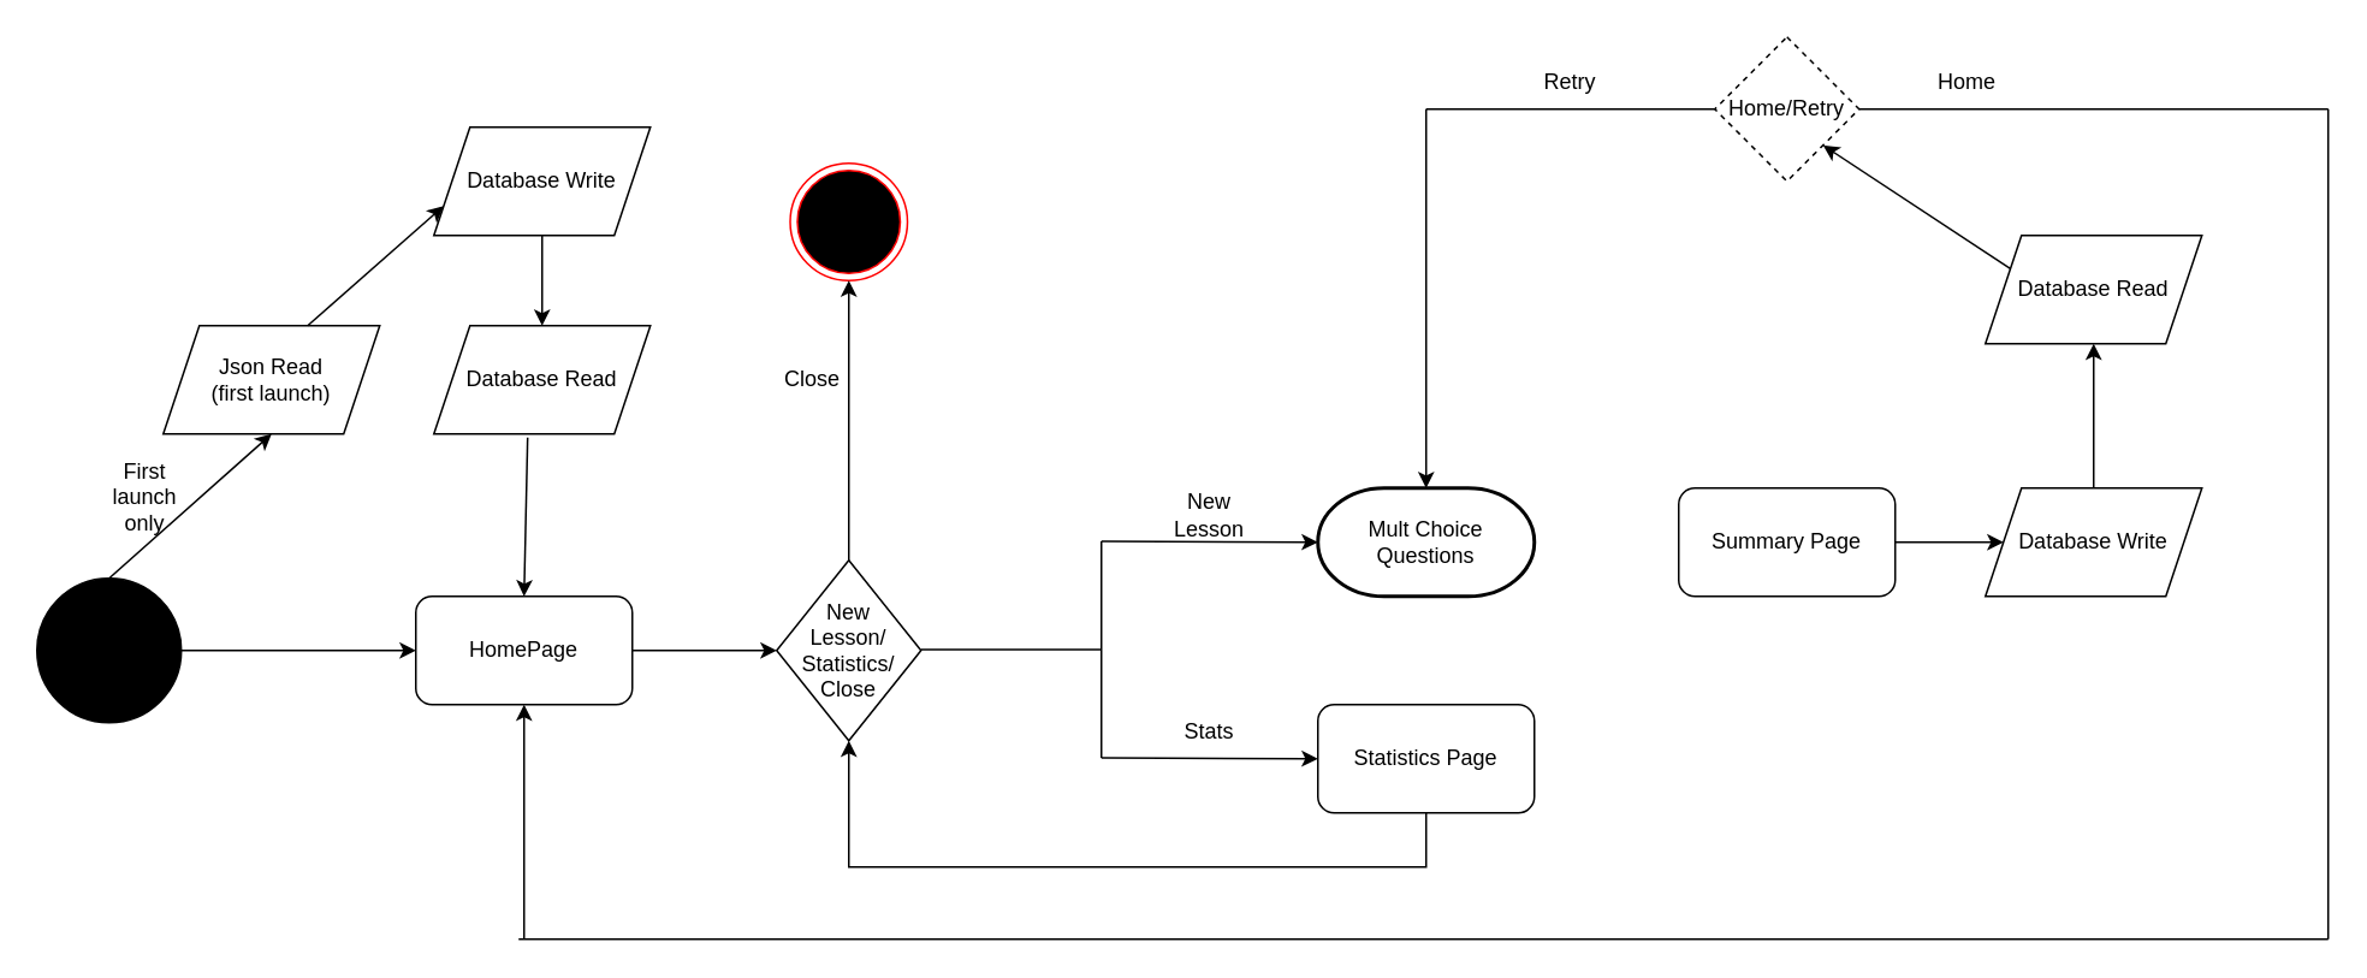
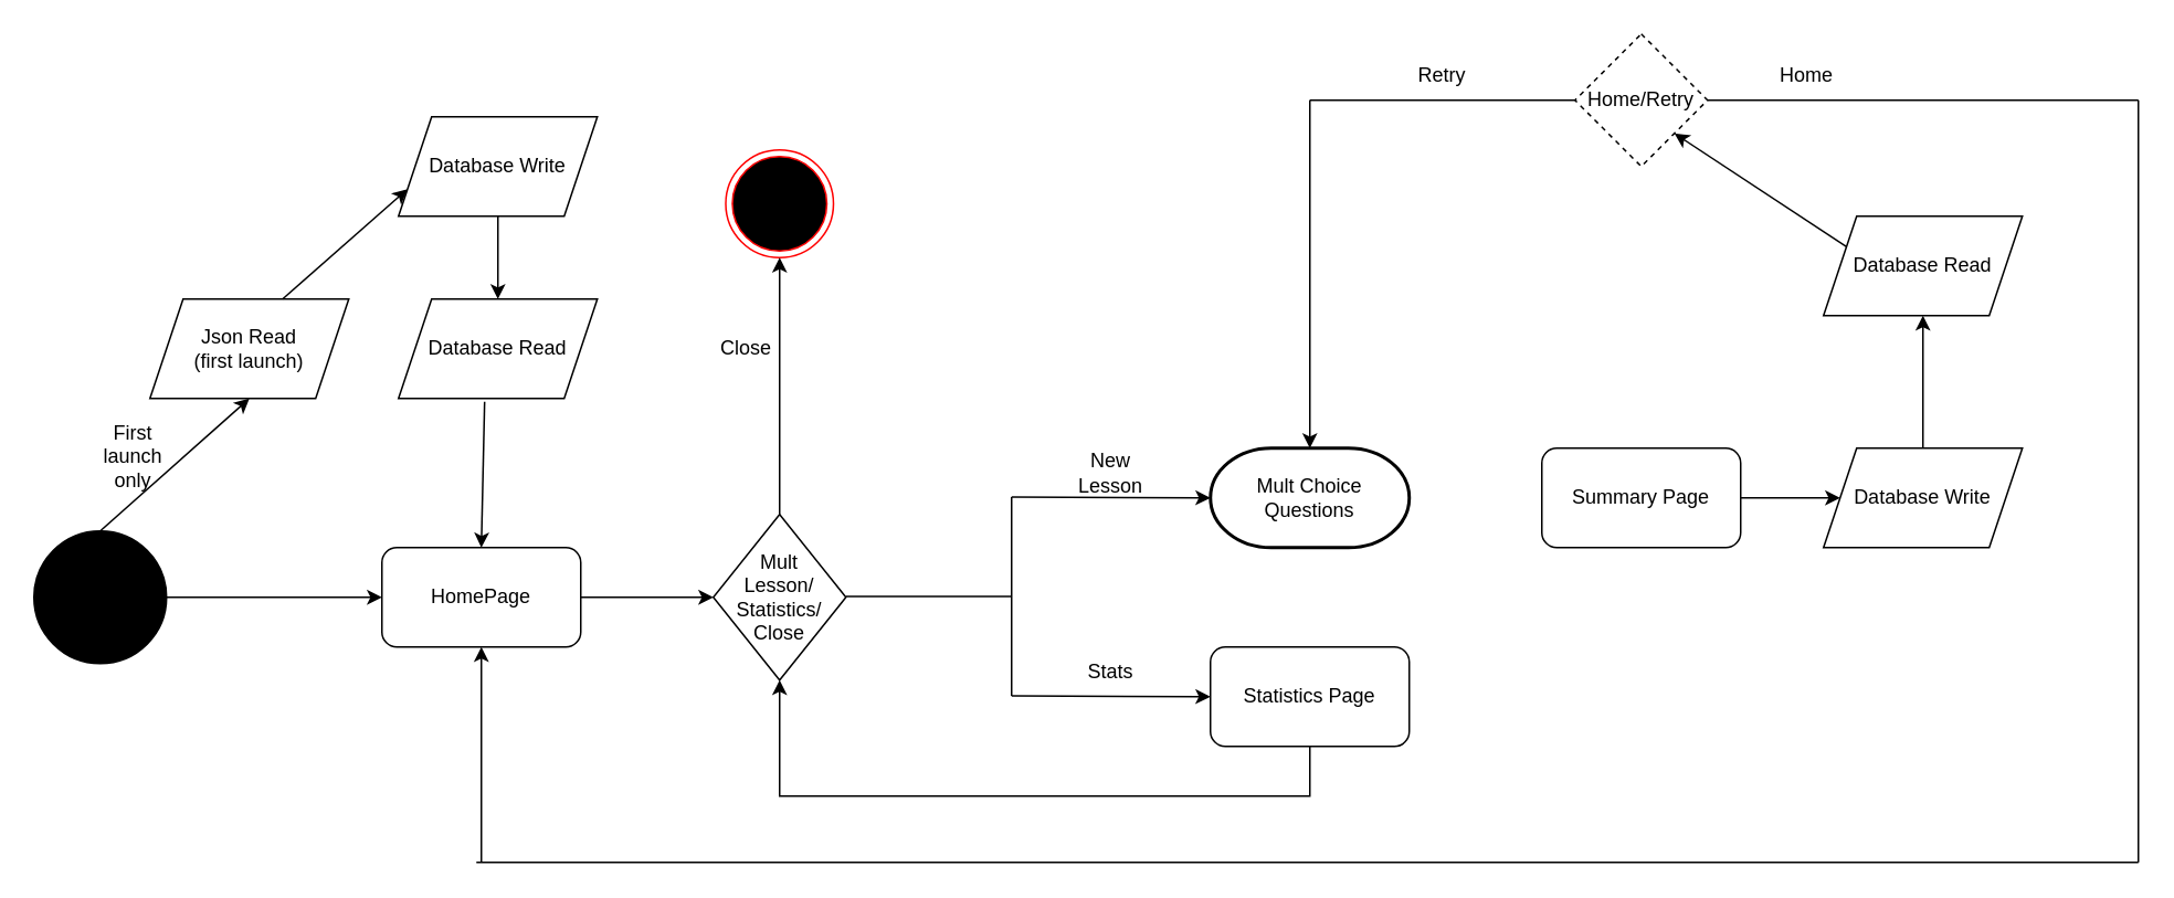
  <mxCell id="0" />
  <mxCell id="1" parent="0" />
  <mxCell id="2" value="" style="ellipse;whiteSpace=wrap;html=1;aspect=fixed;fillColor=#000000;" vertex="1" parent="1"><mxGeometry x="20" y="320" width="80" height="80" as="geometry" /></mxCell>
  <mxCell id="3" style="edgeStyle=orthogonalEdgeStyle;rounded=0;orthogonalLoop=1;jettySize=auto;html=1;entryX=0;entryY=0.5;entryDx=0;entryDy=0;" edge="1" parent="1" source="4" target="12"><mxGeometry relative="1" as="geometry" /></mxCell>
  <mxCell id="4" value="HomePage" style="rounded=1;whiteSpace=wrap;html=1;fillColor=#FFFFFF;" vertex="1" parent="1"><mxGeometry x="230" y="330" width="120" height="60" as="geometry" /></mxCell>
  <mxCell id="5" value="Json Read&lt;br&gt;(first launch)" style="shape=parallelogram;perimeter=parallelogramPerimeter;whiteSpace=wrap;html=1;fixedSize=1;fillColor=#FFFFFF;" vertex="1" parent="1"><mxGeometry x="90" y="180" width="120" height="60" as="geometry" /></mxCell>
  <mxCell id="6" value="Database Read" style="shape=parallelogram;perimeter=parallelogramPerimeter;whiteSpace=wrap;html=1;fixedSize=1;fillColor=#FFFFFF;" vertex="1" parent="1"><mxGeometry x="240" y="180" width="120" height="60" as="geometry" /></mxCell>
  <mxCell id="7" value="" style="endArrow=classic;html=1;rounded=0;exitX=0.433;exitY=1.033;exitDx=0;exitDy=0;exitPerimeter=0;entryX=0.5;entryY=0;entryDx=0;entryDy=0;" edge="1" parent="1" source="6" target="4"><mxGeometry width="50" height="50" relative="1" as="geometry"><mxPoint x="420" y="410" as="sourcePoint" /><mxPoint x="470" as="targetPoint" y="360" /></mxGeometry></mxCell>
  <mxCell id="8" style="edgeStyle=orthogonalEdgeStyle;rounded=0;orthogonalLoop=1;jettySize=auto;html=1;entryX=0.5;entryY=0;entryDx=0;entryDy=0;" edge="1" parent="1" source="9" target="6"><mxGeometry relative="1" as="geometry" /></mxCell>
  <mxCell id="9" value="Database Write" style="shape=parallelogram;perimeter=parallelogramPerimeter;whiteSpace=wrap;html=1;fixedSize=1;fillColor=#FFFFFF;" vertex="1" parent="1"><mxGeometry x="240" y="70" width="120" height="60" as="geometry" /></mxCell>
  <mxCell id="10" value="" style="endArrow=classic;html=1;rounded=0;exitX=0.667;exitY=0;exitDx=0;exitDy=0;exitPerimeter=0;entryX=0;entryY=0.75;entryDx=0;entryDy=0;" edge="1" parent="1" source="5" target="9"><mxGeometry width="50" height="50" relative="1" as="geometry"><mxPoint x="420" y="410" as="sourcePoint" /><mxPoint x="470" as="targetPoint" y="360" /></mxGeometry></mxCell>
  <mxCell id="11" value="" style="endArrow=classic;html=1;rounded=0;exitX=1;exitY=0.5;exitDx=0;exitDy=0;entryX=0;entryY=0.5;entryDx=0;entryDy=0;" edge="1" parent="1" source="2" target="4"><mxGeometry width="50" height="50" relative="1" as="geometry"><mxPoint x="420" y="420" as="sourcePoint" /><mxPoint x="220" as="targetPoint" y="360" /></mxGeometry></mxCell>
- <mxCell id="12" value="New&lt;br&gt;Lesson/&lt;br&gt;Statistics/&lt;br&gt;Close" style="rhombus;whiteSpace=wrap;html=1;fillColor=#FFFFFF;" vertex="1" parent="1"><mxGeometry x="430" y="310" width="80" height="100" as="geometry" /></mxCell>
+ <mxCell id="12" value="Mult&lt;br&gt;Lesson/&lt;br&gt;Statistics/&lt;br&gt;Close" style="rhombus;whiteSpace=wrap;html=1;fillColor=#FFFFFF;" vertex="1" parent="1"><mxGeometry x="430" y="310" width="80" height="100" as="geometry" /></mxCell>
  <mxCell id="13" value="" style="endArrow=none;html=1;rounded=0;exitX=1;exitY=0.5;exitDx=0;exitDy=0;" edge="1" parent="1"><mxGeometry width="50" height="50" relative="1" as="geometry"><mxPoint x="510" y="359.5" as="sourcePoint" /><mxPoint x="610" y="359.5" as="targetPoint" /></mxGeometry></mxCell>
  <mxCell id="14" value="" style="endArrow=none;html=1;rounded=0;" edge="1" parent="1"><mxGeometry width="50" height="50" relative="1" as="geometry"><mxPoint x="610" y="419.5" as="sourcePoint" /><mxPoint x="610" y="299.5" as="targetPoint" /></mxGeometry></mxCell>
  <mxCell id="15" value="" style="endArrow=classic;html=1;rounded=0;entryX=0;entryY=0.5;entryDx=0;entryDy=0;" edge="1" parent="1" target="24"><mxGeometry width="50" height="50" relative="1" as="geometry"><mxPoint x="610" y="419.5" as="sourcePoint" /><mxPoint x="690" y="419.5" as="targetPoint" /></mxGeometry></mxCell>
  <mxCell id="16" value="" style="endArrow=classic;html=1;rounded=0;entryX=0;entryY=0.5;entryDx=0;entryDy=0;entryPerimeter=0;" edge="1" parent="1" target="17"><mxGeometry width="50" height="50" relative="1" as="geometry"><mxPoint x="610" y="299.5" as="sourcePoint" /><mxPoint x="690" y="299.5" as="targetPoint" /></mxGeometry></mxCell>
  <mxCell id="17" value="&lt;span style=&quot;&quot;&gt;Mult Choice Questions&lt;/span&gt;" style="strokeWidth=2;html=1;shape=mxgraph.flowchart.terminator;whiteSpace=wrap;fillColor=#FFFFFF;" vertex="1" parent="1"><mxGeometry x="730" y="270" width="120" height="60" as="geometry" /></mxCell>
  <mxCell id="18" value="Summary Page" style="rounded=1;whiteSpace=wrap;html=1;fillColor=#FFFFFF;" vertex="1" parent="1"><mxGeometry x="930" y="270" width="120" height="60" as="geometry" /></mxCell>
  <mxCell id="19" value="Home/Retry" style="rhombus;whiteSpace=wrap;html=1;fillColor=#FFFFFF;dashed=1;" vertex="1" parent="1"><mxGeometry x="950" y="20" width="80" height="80" as="geometry" /></mxCell>
  <mxCell id="20" value="" style="endArrow=classic;html=1;rounded=0;entryX=0;entryY=0.5;entryDx=0;entryDy=0;exitX=1;exitY=0.5;exitDx=0;exitDy=0;" edge="1" parent="1" source="18" target="35"><mxGeometry width="50" height="50" relative="1" as="geometry"><mxPoint x="990" y="270" as="sourcePoint" /><mxPoint x="1040" y="220" as="targetPoint" /></mxGeometry></mxCell>
  <mxCell id="21" value="" style="endArrow=classic;html=1;rounded=0;entryX=0.5;entryY=0;entryDx=0;entryDy=0;entryPerimeter=0;" edge="1" parent="1" target="17"><mxGeometry width="50" height="50" relative="1" as="geometry"><mxPoint x="790" y="60" as="sourcePoint" /><mxPoint x="650" as="targetPoint" y="360" /></mxGeometry></mxCell>
  <mxCell id="22" value="Retry" style="text;html=1;strokeColor=none;fillColor=none;align=center;verticalAlign=middle;whiteSpace=wrap;rounded=0;" vertex="1" parent="1"><mxGeometry x="840" y="30" width="60" height="30" as="geometry" /></mxCell>
  <mxCell id="23" value="Home" style="text;html=1;strokeColor=none;fillColor=none;align=center;verticalAlign=middle;whiteSpace=wrap;rounded=0;" vertex="1" parent="1"><mxGeometry x="1060" y="30" width="60" height="30" as="geometry" /></mxCell>
  <mxCell id="24" value="Statistics Page" style="rounded=1;whiteSpace=wrap;html=1;fillColor=#FFFFFF;" vertex="1" parent="1"><mxGeometry x="730" y="390" width="120" height="60" as="geometry" /></mxCell>
  <mxCell id="25" value="" style="endArrow=none;html=1;rounded=0;entryX=0;entryY=0.5;entryDx=0;entryDy=0;" edge="1" parent="1" target="19"><mxGeometry width="50" height="50" relative="1" as="geometry"><mxPoint x="790" y="60" as="sourcePoint" /><mxPoint x="650" y="450" as="targetPoint" /></mxGeometry></mxCell>
  <mxCell id="26" value="" style="endArrow=none;html=1;rounded=0;exitX=1;exitY=0.5;exitDx=0;exitDy=0;" edge="1" parent="1" source="19"><mxGeometry width="50" height="50" relative="1" as="geometry"><mxPoint x="1030" y="160" as="sourcePoint" /><mxPoint x="1290" y="60" as="targetPoint" /></mxGeometry></mxCell>
  <mxCell id="27" value="" style="endArrow=none;html=1;rounded=0;" edge="1" parent="1"><mxGeometry width="50" height="50" relative="1" as="geometry"><mxPoint x="1290" y="60" as="sourcePoint" /><mxPoint x="1290" y="520" as="targetPoint" /></mxGeometry></mxCell>
  <mxCell id="28" value="" style="endArrow=none;html=1;rounded=0;" edge="1" parent="1"><mxGeometry width="50" height="50" relative="1" as="geometry"><mxPoint x="287" y="520" as="sourcePoint" /><mxPoint x="1290" y="520" as="targetPoint" /></mxGeometry></mxCell>
  <mxCell id="29" value="" style="endArrow=classic;html=1;rounded=0;entryX=0.5;entryY=1;entryDx=0;entryDy=0;" edge="1" parent="1" target="4"><mxGeometry width="50" height="50" relative="1" as="geometry"><mxPoint x="290" y="520" as="sourcePoint" /><mxPoint x="820" y="450" as="targetPoint" /></mxGeometry></mxCell>
  <mxCell id="30" value="New Lesson" style="text;html=1;strokeColor=none;fillColor=none;align=center;verticalAlign=middle;whiteSpace=wrap;rounded=0;" vertex="1" parent="1"><mxGeometry x="640" y="270" width="60" height="30" as="geometry" /></mxCell>
  <mxCell id="31" value="Stats" style="text;html=1;strokeColor=none;fillColor=none;align=center;verticalAlign=middle;whiteSpace=wrap;rounded=0;" vertex="1" parent="1"><mxGeometry x="640" y="390" width="60" height="30" as="geometry" /></mxCell>
  <mxCell id="32" value="" style="ellipse;html=1;shape=endState;fillColor=#000000;strokeColor=#ff0000;" vertex="1" parent="1"><mxGeometry x="437.5" y="90" width="65" height="65" as="geometry" /></mxCell>
  <mxCell id="33" value="Close" style="text;html=1;strokeColor=none;fillColor=none;align=center;verticalAlign=middle;whiteSpace=wrap;rounded=0;" vertex="1" parent="1"><mxGeometry x="420" y="195" width="60" height="30" as="geometry" /></mxCell>
  <mxCell id="34" value="" style="endArrow=classic;html=1;rounded=0;exitX=0.5;exitY=0;exitDx=0;exitDy=0;entryX=0.5;entryY=1;entryDx=0;entryDy=0;" edge="1" parent="1" source="12" target="32"><mxGeometry width="50" height="50" relative="1" as="geometry"><mxPoint x="480" y="390" as="sourcePoint" /><mxPoint x="530" y="340" as="targetPoint" /></mxGeometry></mxCell>
  <mxCell id="35" value="Database Write" style="shape=parallelogram;perimeter=parallelogramPerimeter;whiteSpace=wrap;html=1;fixedSize=1;fillColor=#FFFFFF;" vertex="1" parent="1"><mxGeometry x="1100" y="270" width="120" height="60" as="geometry" /></mxCell>
  <mxCell id="36" value="Database Read" style="shape=parallelogram;perimeter=parallelogramPerimeter;whiteSpace=wrap;html=1;fixedSize=1;fillColor=#FFFFFF;" vertex="1" parent="1"><mxGeometry x="1100" y="130" width="120" height="60" as="geometry" /></mxCell>
  <mxCell id="37" value="" style="endArrow=classic;html=1;rounded=0;entryX=0.5;entryY=1;entryDx=0;entryDy=0;exitX=0.5;exitY=0;exitDx=0;exitDy=0;" edge="1" parent="1" source="35" target="36"><mxGeometry width="50" height="50" relative="1" as="geometry"><mxPoint x="770" y="390" as="sourcePoint" /><mxPoint x="820" y="340" as="targetPoint" /></mxGeometry></mxCell>
  <mxCell id="38" value="" style="endArrow=classic;html=1;rounded=0;entryX=1;entryY=1;entryDx=0;entryDy=0;exitX=0;exitY=0.25;exitDx=0;exitDy=0;" edge="1" parent="1" source="36" target="19"><mxGeometry width="50" height="50" relative="1" as="geometry"><mxPoint x="770" y="390" as="sourcePoint" /><mxPoint x="820" y="340" as="targetPoint" /></mxGeometry></mxCell>
  <mxCell id="39" value="" style="endArrow=classic;html=1;rounded=0;exitX=0.5;exitY=0;exitDx=0;exitDy=0;entryX=0.5;entryY=1;entryDx=0;entryDy=0;" edge="1" parent="1" source="2" target="5"><mxGeometry width="50" height="50" relative="1" as="geometry"><mxPoint x="510" y="300" as="sourcePoint" /><mxPoint x="560" y="250" as="targetPoint" /></mxGeometry></mxCell>
  <mxCell id="40" value="First launch only" style="text;html=1;strokeColor=none;fillColor=none;align=center;verticalAlign=middle;whiteSpace=wrap;rounded=0;" vertex="1" parent="1"><mxGeometry x="50" y="260" width="60" height="30" as="geometry" /></mxCell>
  <mxCell id="41" value="" style="endArrow=classic;html=1;rounded=0;exitX=0.5;exitY=1;exitDx=0;exitDy=0;entryX=0.5;entryY=1;entryDx=0;entryDy=0;" edge="1" parent="1" source="24" target="12"><mxGeometry width="50" height="50" relative="1" as="geometry"><mxPoint x="510" y="290" as="sourcePoint" /><mxPoint x="430" y="480" as="targetPoint" /><Array as="points"><mxPoint x="790" y="480" /><mxPoint x="470" y="480" /></Array></mxGeometry></mxCell>
